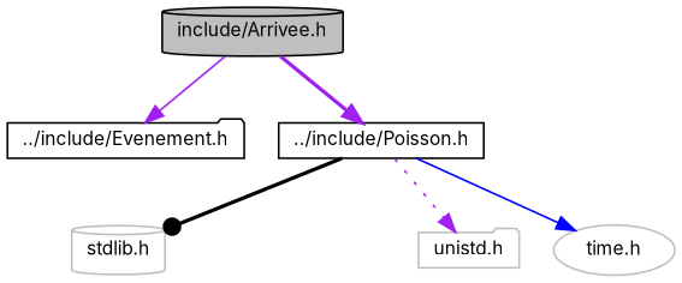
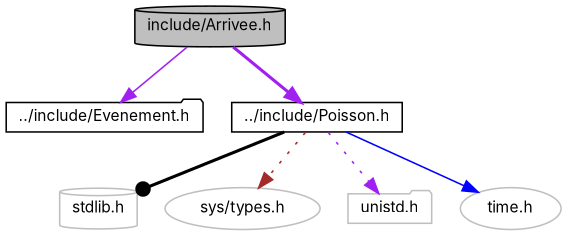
  digraph {
    fontname=Inter
    node [color=grey75 fillcolor=white fontname=Inter fontsize=10 shape=cylinder style=filled]
    edge [arrowhead=normal color=purple fontname=Inter fontsize=10 labelfontname=Helvetica labelfontsize=10 style=solid]
    n1 [color=black fillcolor=grey75 fontcolor=black height=0.2 label="include/Arrivee.h" width=0.4]
    n2 [color=black height=0.2 label="../include/Evenement.h" shape=folder width=0.4]
    n3 [color=black height=0.2 label="../include/Poisson.h" shape=box width=0.4]
    n4 [height=0.2 label="stdlib.h" width=0.4]
+   n5 [height=0.2 label="sys/types.h" shape=ellipse width=0.4]
    n6 [height=0.2 label="unistd.h" shape=folder width=0.4]
    n7 [height=0.2 label="time.h" shape=ellipse width=0.4]
    n1 -> n2
    n1 -> n3 [style=bold]
    n3 -> n4 [arrowhead=dot color=black style=bold]
+   n3 -> n5 [color=brown style=dotted]
    n3 -> n6 [style=dotted]
    n3 -> n7 [color=blue]
  }
